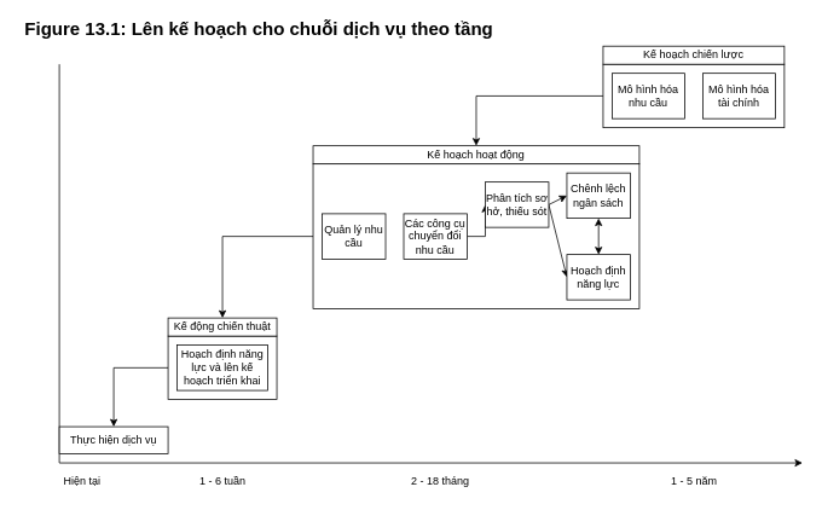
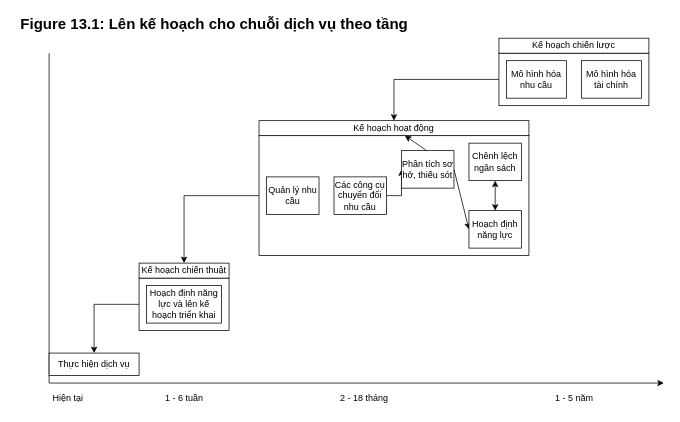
  <mxCell id="0" />
  <mxCell id="1" parent="0" />
  <mxCell id="2" value="&lt;font style=&quot;font-size: 20px&quot;&gt;&lt;b&gt;Figure 13.1: Lên kế hoạch cho chuỗi dịch vụ theo tầng&lt;/b&gt;&lt;/font&gt;" style="text;html=1;align=center;verticalAlign=middle;resizable=0;points=[];autosize=1;" vertex="1" parent="1"><mxGeometry x="20" y="20" width="530" height="20" as="geometry" /></mxCell>
  <mxCell id="3" value="" style="endArrow=none;html=1;endFill=0;" edge="1" parent="1"><mxGeometry width="50" height="50" relative="1" as="geometry"><mxPoint x="65" y="510" as="sourcePoint" /><mxPoint x="65" y="70" as="targetPoint" /></mxGeometry></mxCell>
  <mxCell id="4" value="" style="endArrow=classic;html=1;" edge="1" parent="1"><mxGeometry width="50" height="50" relative="1" as="geometry"><mxPoint x="65" y="510" as="sourcePoint" /><mxPoint x="885" y="510" as="targetPoint" /></mxGeometry></mxCell>
  <mxCell id="5" value="Thực hiện dịch vụ" style="rounded=0;whiteSpace=wrap;html=1;" vertex="1" parent="1"><mxGeometry x="65" y="470" width="120" height="30" as="geometry" /></mxCell>
  <mxCell id="6" style="edgeStyle=orthogonalEdgeStyle;rounded=0;orthogonalLoop=1;jettySize=auto;html=1;exitX=0;exitY=0.5;exitDx=0;exitDy=0;entryX=0.5;entryY=0;entryDx=0;entryDy=0;startArrow=none;startFill=0;endArrow=classic;endFill=1;" edge="1" parent="1" source="7" target="5"><mxGeometry relative="1" as="geometry" /></mxCell>
  <mxCell id="7" value="" style="rounded=0;whiteSpace=wrap;html=1;" vertex="1" parent="1"><mxGeometry x="185" y="370" width="120" height="70" as="geometry" /></mxCell>
  <mxCell id="8" style="edgeStyle=orthogonalEdgeStyle;rounded=0;orthogonalLoop=1;jettySize=auto;html=1;exitX=0;exitY=0.5;exitDx=0;exitDy=0;entryX=0.5;entryY=0;entryDx=0;entryDy=0;startArrow=none;startFill=0;endArrow=classic;endFill=1;" edge="1" parent="1" source="9" target="18"><mxGeometry relative="1" as="geometry" /></mxCell>
  <mxCell id="9" value="" style="rounded=0;whiteSpace=wrap;html=1;" vertex="1" parent="1"><mxGeometry x="345" y="180" width="360" height="160" as="geometry" /></mxCell>
  <mxCell id="10" style="edgeStyle=orthogonalEdgeStyle;rounded=0;orthogonalLoop=1;jettySize=auto;html=1;exitX=0;exitY=0.5;exitDx=0;exitDy=0;entryX=0.5;entryY=0;entryDx=0;entryDy=0;startArrow=none;startFill=0;endArrow=classic;endFill=1;" edge="1" parent="1" source="11" target="17"><mxGeometry relative="1" as="geometry" /></mxCell>
  <mxCell id="11" value="" style="rounded=0;whiteSpace=wrap;html=1;" vertex="1" parent="1"><mxGeometry x="665" y="70" width="200" height="70" as="geometry" /></mxCell>
  <mxCell id="12" value="Hiện tại" style="text;html=1;align=center;verticalAlign=middle;resizable=0;points=[];autosize=1;" vertex="1" parent="1"><mxGeometry x="65" y="520" width="50" height="20" as="geometry" /></mxCell>
  <mxCell id="13" value="1 - 6 tuần" style="text;html=1;align=center;verticalAlign=middle;resizable=0;points=[];autosize=1;" vertex="1" parent="1"><mxGeometry x="215" y="520" width="60" height="20" as="geometry" /></mxCell>
  <mxCell id="14" value="2 - 18 tháng" style="text;html=1;align=center;verticalAlign=middle;resizable=0;points=[];autosize=1;" vertex="1" parent="1"><mxGeometry x="445" y="520" width="80" height="20" as="geometry" /></mxCell>
  <mxCell id="15" value="1 - 5 năm" style="text;html=1;align=center;verticalAlign=middle;resizable=0;points=[];autosize=1;" vertex="1" parent="1"><mxGeometry x="730" y="520" width="70" height="20" as="geometry" /></mxCell>
  <mxCell id="16" value="Kế hoạch chiến lược" style="rounded=0;whiteSpace=wrap;html=1;" vertex="1" parent="1"><mxGeometry x="665" y="50" width="200" height="20" as="geometry" /></mxCell>
  <mxCell id="17" value="Kế hoạch hoạt động" style="rounded=0;whiteSpace=wrap;html=1;" vertex="1" parent="1"><mxGeometry x="345" y="160" width="360" height="20" as="geometry" /></mxCell>
- <mxCell id="18" value="Kế động chiến thuật" style="rounded=0;whiteSpace=wrap;html=1;" vertex="1" parent="1"><mxGeometry x="185" y="350" width="120" height="20" as="geometry" /></mxCell>
+ <mxCell id="18" value="Kế hoạch chiến thuật" style="rounded=0;whiteSpace=wrap;html=1;" vertex="1" parent="1"><mxGeometry x="185" y="350" width="120" height="20" as="geometry" /></mxCell>
  <mxCell id="19" value="Hoạch định năng lực và lên kế hoạch triển khai" style="rounded=0;whiteSpace=wrap;html=1;" vertex="1" parent="1"><mxGeometry x="195" y="380" width="100" height="50" as="geometry" /></mxCell>
  <mxCell id="20" value="Quản lý nhu cầu" style="rounded=0;whiteSpace=wrap;html=1;" vertex="1" parent="1"><mxGeometry x="355" y="235" width="70" height="50" as="geometry" /></mxCell>
  <mxCell id="21" style="edgeStyle=orthogonalEdgeStyle;rounded=0;orthogonalLoop=1;jettySize=auto;html=1;exitX=1;exitY=0.5;exitDx=0;exitDy=0;entryX=0;entryY=0.5;entryDx=0;entryDy=0;endArrow=classic;endFill=1;" edge="1" parent="1" source="22" target="25"><mxGeometry relative="1" as="geometry" /></mxCell>
  <mxCell id="22" value="Các công cụ chuyển đổi nhu cầu" style="rounded=0;whiteSpace=wrap;html=1;" vertex="1" parent="1"><mxGeometry x="445" y="235" width="70" height="50" as="geometry" /></mxCell>
- <mxCell id="23" style="rounded=0;orthogonalLoop=1;jettySize=auto;html=1;exitX=1;exitY=0.5;exitDx=0;exitDy=0;entryX=0;entryY=0.5;entryDx=0;entryDy=0;endArrow=classic;endFill=1;" edge="1" parent="1" source="25" target="27"><mxGeometry relative="1" as="geometry" /></mxCell>
+ <mxCell id="23" style="rounded=0;orthogonalLoop=1;jettySize=auto;html=1;exitX=1;exitY=0.5;exitDx=0;exitDy=0;endArrow=classic;endFill=1;" edge="1" parent="1" source="25" target="17"><mxGeometry relative="1" as="geometry" /></mxCell>
  <mxCell id="24" style="edgeStyle=none;rounded=0;orthogonalLoop=1;jettySize=auto;html=1;exitX=1;exitY=0.5;exitDx=0;exitDy=0;entryX=0;entryY=0.5;entryDx=0;entryDy=0;endArrow=classic;endFill=1;" edge="1" parent="1" source="25" target="28"><mxGeometry relative="1" as="geometry" /></mxCell>
  <mxCell id="25" value="Phân tích sơ hở, thiếu sót" style="rounded=0;whiteSpace=wrap;html=1;" vertex="1" parent="1"><mxGeometry x="535" y="200" width="70" height="50" as="geometry" /></mxCell>
  <mxCell id="26" style="edgeStyle=none;rounded=0;orthogonalLoop=1;jettySize=auto;html=1;exitX=0.5;exitY=1;exitDx=0;exitDy=0;entryX=0.5;entryY=0;entryDx=0;entryDy=0;endArrow=classic;endFill=1;startArrow=classic;startFill=1;" edge="1" parent="1" source="27" target="28"><mxGeometry relative="1" as="geometry" /></mxCell>
  <mxCell id="27" value="Chênh lệch ngân sách" style="rounded=0;whiteSpace=wrap;html=1;" vertex="1" parent="1"><mxGeometry x="625" y="190" width="70" height="50" as="geometry" /></mxCell>
  <mxCell id="28" value="Hoạch định năng lực" style="rounded=0;whiteSpace=wrap;html=1;" vertex="1" parent="1"><mxGeometry x="625" y="280" width="70" height="50" as="geometry" /></mxCell>
  <mxCell id="29" value="Mô hình hóa nhu cầu" style="rounded=0;whiteSpace=wrap;html=1;" vertex="1" parent="1"><mxGeometry x="675" y="80" width="80" height="50" as="geometry" /></mxCell>
  <mxCell id="30" value="Mô hình hóa tài chính" style="rounded=0;whiteSpace=wrap;html=1;" vertex="1" parent="1"><mxGeometry x="775" y="80" width="80" height="50" as="geometry" /></mxCell>
